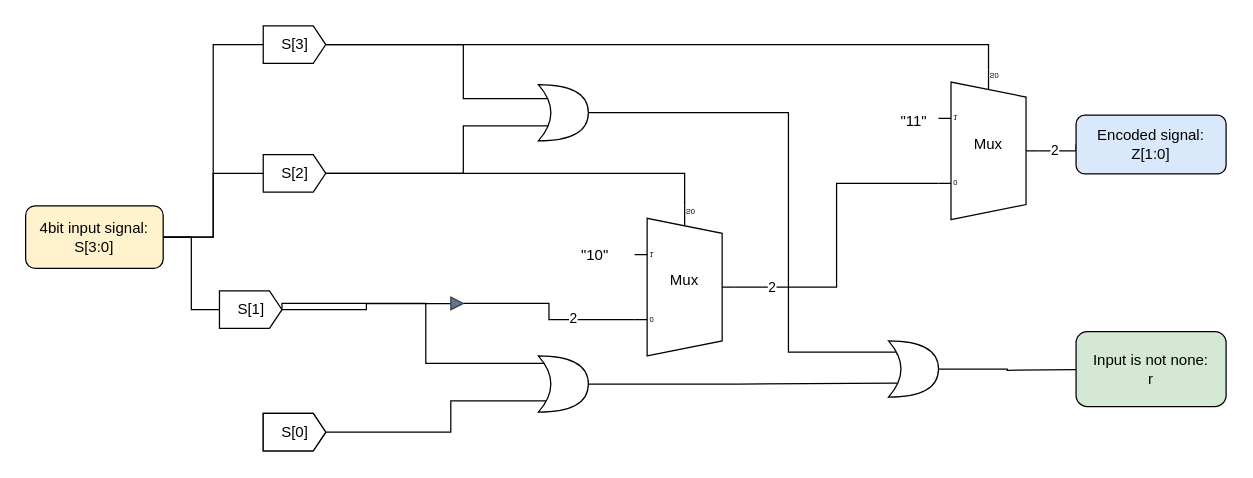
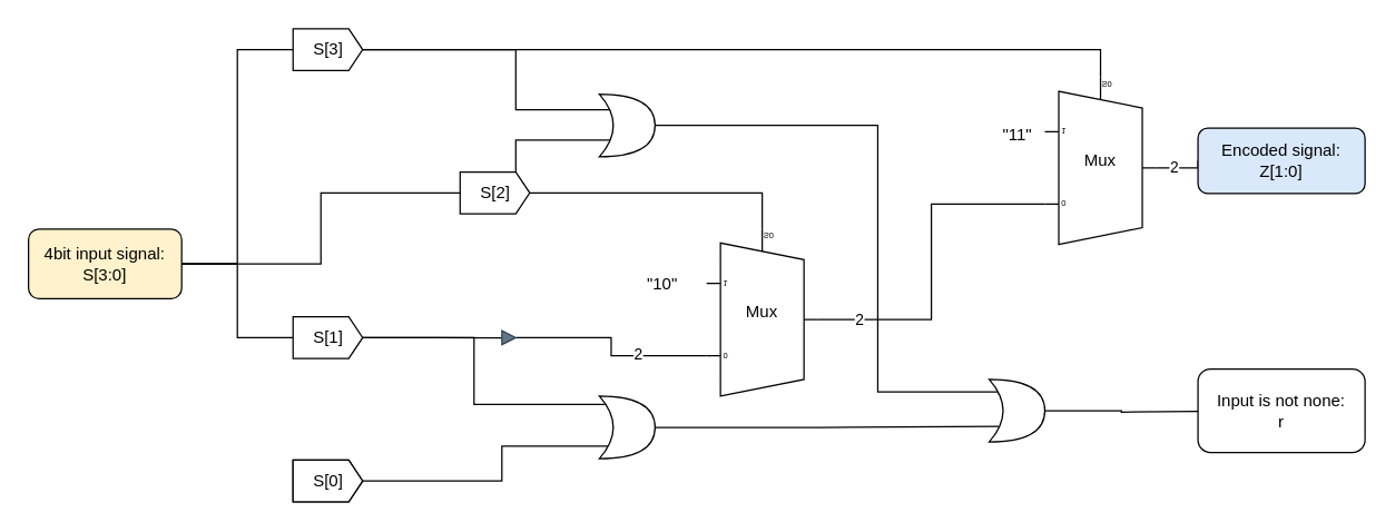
  <mxCell id="0" />
  <mxCell id="1" parent="0" />
  <mxCell id="2" style="edgeStyle=orthogonalEdgeStyle;rounded=0;orthogonalLoop=1;jettySize=auto;html=1;exitX=1;exitY=0.5;exitDx=0;exitDy=0;entryX=0;entryY=0.5;entryDx=0;entryDy=0;entryPerimeter=0;endArrow=none;endFill=0;" edge="1" parent="1" source="5" target="18"><mxGeometry relative="1" as="geometry" /></mxCell>
  <mxCell id="3" style="edgeStyle=orthogonalEdgeStyle;rounded=0;orthogonalLoop=1;jettySize=auto;html=1;exitX=1;exitY=0.5;exitDx=0;exitDy=0;entryX=0;entryY=0.5;entryDx=0;entryDy=0;entryPerimeter=0;endArrow=none;endFill=0;" edge="1" parent="1" source="5" target="21"><mxGeometry relative="1" as="geometry" /></mxCell>
  <mxCell id="4" style="edgeStyle=orthogonalEdgeStyle;rounded=0;orthogonalLoop=1;jettySize=auto;html=1;exitX=1;exitY=0.5;exitDx=0;exitDy=0;entryX=0;entryY=0.5;entryDx=0;entryDy=0;entryPerimeter=0;endArrow=none;endFill=0;" edge="1" parent="1" source="5" target="12"><mxGeometry relative="1" as="geometry" /></mxCell>
  <mxCell id="5" value="4bit input signal:&lt;br&gt;S[3:0]" style="rounded=1;whiteSpace=wrap;html=1;fillColor=#fff2cc;" vertex="1" parent="1"><mxGeometry x="20" y="164" width="110" height="50" as="geometry" /></mxCell>
  <mxCell id="6" style="edgeStyle=orthogonalEdgeStyle;rounded=0;orthogonalLoop=1;jettySize=auto;html=1;exitX=1;exitY=0.5;exitDx=0;exitDy=-5;exitPerimeter=0;entryX=0;entryY=0.5;entryDx=0;entryDy=0;endArrow=none;endFill=0;" edge="1" parent="1" source="8" target="33"><mxGeometry relative="1" as="geometry" /></mxCell>
  <mxCell id="7" value="2" style="edgeLabel;html=1;align=center;verticalAlign=middle;resizable=0;points=[];" vertex="1" connectable="0" parent="6"><mxGeometry x="-0.338" y="1" relative="1" as="geometry"><mxPoint as="offset" /></mxGeometry></mxCell>
  <mxCell id="8" value="Mux" style="shadow=0;dashed=0;align=center;html=1;strokeWidth=1;shape=mxgraph.electrical.abstract.mux2;whiteSpace=wrap;flipV=1;" vertex="1" parent="1"><mxGeometry x="750" y="55" width="80" height="120" as="geometry" /></mxCell>
  <mxCell id="9" style="edgeStyle=orthogonalEdgeStyle;rounded=0;orthogonalLoop=1;jettySize=auto;html=1;exitX=1;exitY=0.5;exitDx=0;exitDy=0;exitPerimeter=0;entryX=0;entryY=0.217;entryDx=0;entryDy=3;entryPerimeter=0;endArrow=none;endFill=0;" edge="1" parent="1" source="36" target="24"><mxGeometry relative="1" as="geometry" /></mxCell>
  <mxCell id="10" value="2" style="edgeLabel;html=1;align=center;verticalAlign=middle;resizable=0;points=[];" vertex="1" connectable="0" parent="9"><mxGeometry x="0.342" y="1" relative="1" as="geometry"><mxPoint as="offset" /></mxGeometry></mxCell>
  <mxCell id="11" style="edgeStyle=orthogonalEdgeStyle;rounded=0;orthogonalLoop=1;jettySize=auto;html=1;exitX=1;exitY=0.5;exitDx=0;exitDy=0;exitPerimeter=0;entryX=0.25;entryY=0.5;entryDx=0;entryDy=0;entryPerimeter=0;endArrow=none;endFill=0;" edge="1" parent="1" source="12" target="30"><mxGeometry relative="1" as="geometry"><Array as="points"><mxPoint x="340" y="242" /><mxPoint x="340" y="290" /><mxPoint x="440" y="290" /></Array></mxGeometry></mxCell>
- <mxCell id="12" value="S[1]" style="html=1;shadow=0;dashed=0;align=center;verticalAlign=middle;shape=mxgraph.arrows2.arrow;dy=0;dx=10;notch=0;" vertex="1" parent="1"><mxGeometry x="175" y="232" width="50" height="30" as="geometry" /></mxCell>
+ <mxCell id="12" value="S[1]" style="html=1;shadow=0;dashed=0;align=center;verticalAlign=middle;shape=mxgraph.arrows2.arrow;dy=0;dx=10;notch=0;" vertex="1" parent="1"><mxGeometry x="210" y="227" width="50" height="30" as="geometry" /></mxCell>
  <mxCell id="13" value="S[3]" style="html=1;shadow=0;dashed=0;align=center;verticalAlign=middle;shape=mxgraph.arrows2.arrow;dy=0;dx=10;notch=0;" vertex="1" parent="1"><mxGeometry x="210" y="330" width="50" height="30" as="geometry" /></mxCell>
  <mxCell id="14" style="edgeStyle=orthogonalEdgeStyle;rounded=0;orthogonalLoop=1;jettySize=auto;html=1;exitX=1;exitY=0.5;exitDx=0;exitDy=0;exitPerimeter=0;endArrow=none;endFill=0;" edge="1" parent="1" source="15"><mxGeometry relative="1" as="geometry"><mxPoint x="440" y="320" as="targetPoint" /><Array as="points"><mxPoint x="360" y="345" /><mxPoint x="360" y="320" /></Array></mxGeometry></mxCell>
  <mxCell id="15" value="S[0]" style="html=1;shadow=0;dashed=0;align=center;verticalAlign=middle;shape=mxgraph.arrows2.arrow;dy=0;dx=10;notch=0;" vertex="1" parent="1"><mxGeometry x="210" y="330" width="50" height="30" as="geometry" /></mxCell>
  <mxCell id="16" style="edgeStyle=orthogonalEdgeStyle;rounded=0;orthogonalLoop=1;jettySize=auto;html=1;exitX=1;exitY=0.5;exitDx=0;exitDy=0;exitPerimeter=0;entryX=0.375;entryY=1;entryDx=10;entryDy=0;entryPerimeter=0;endArrow=none;endFill=0;" edge="1" parent="1" source="18" target="8"><mxGeometry relative="1" as="geometry" /></mxCell>
  <mxCell id="17" style="edgeStyle=orthogonalEdgeStyle;rounded=0;orthogonalLoop=1;jettySize=auto;html=1;exitX=1;exitY=0.5;exitDx=0;exitDy=0;exitPerimeter=0;entryX=0.175;entryY=0.25;entryDx=0;entryDy=0;entryPerimeter=0;endArrow=none;endFill=0;" edge="1" parent="1" source="18" target="28"><mxGeometry relative="1" as="geometry"><Array as="points"><mxPoint x="370" y="35" /><mxPoint x="370" y="78" /></Array></mxGeometry></mxCell>
  <mxCell id="18" value="S[3]" style="html=1;shadow=0;dashed=0;align=center;verticalAlign=middle;shape=mxgraph.arrows2.arrow;dy=0;dx=10;notch=0;" vertex="1" parent="1"><mxGeometry x="210" y="20" width="50" height="30" as="geometry" /></mxCell>
  <mxCell id="19" style="edgeStyle=orthogonalEdgeStyle;rounded=0;orthogonalLoop=1;jettySize=auto;html=1;exitX=1;exitY=0.5;exitDx=0;exitDy=0;exitPerimeter=0;entryX=0.375;entryY=1;entryDx=10;entryDy=0;entryPerimeter=0;endArrow=none;endFill=0;" edge="1" parent="1" source="21" target="24"><mxGeometry relative="1" as="geometry" /></mxCell>
  <mxCell id="20" style="edgeStyle=orthogonalEdgeStyle;rounded=0;orthogonalLoop=1;jettySize=auto;html=1;exitX=1;exitY=0.5;exitDx=0;exitDy=0;exitPerimeter=0;entryX=0.25;entryY=0.5;entryDx=0;entryDy=0;entryPerimeter=0;endArrow=none;endFill=0;" edge="1" parent="1" source="21" target="28"><mxGeometry relative="1" as="geometry"><Array as="points"><mxPoint x="370" y="138" /><mxPoint x="370" y="100" /><mxPoint x="440" y="100" /></Array></mxGeometry></mxCell>
- <mxCell id="21" value="S[2]" style="html=1;shadow=0;dashed=0;align=center;verticalAlign=middle;shape=mxgraph.arrows2.arrow;dy=0;dx=10;notch=0;" vertex="1" parent="1"><mxGeometry x="210" y="123" width="50" height="30" as="geometry" /></mxCell>
+ <mxCell id="21" value="S[2]" style="html=1;shadow=0;dashed=0;align=center;verticalAlign=middle;shape=mxgraph.arrows2.arrow;dy=0;dx=10;notch=0;" vertex="1" parent="1"><mxGeometry x="330" y="123" width="50" height="30" as="geometry" /></mxCell>
  <mxCell id="22" style="edgeStyle=orthogonalEdgeStyle;rounded=0;orthogonalLoop=1;jettySize=auto;html=1;exitX=1;exitY=0.5;exitDx=0;exitDy=-5;exitPerimeter=0;entryX=0;entryY=0.217;entryDx=0;entryDy=3;entryPerimeter=0;endArrow=none;endFill=0;" edge="1" parent="1" source="24" target="8"><mxGeometry relative="1" as="geometry" /></mxCell>
  <mxCell id="23" value="2" style="edgeLabel;html=1;align=center;verticalAlign=middle;resizable=0;points=[];" vertex="1" connectable="0" parent="22"><mxGeometry x="-0.767" y="1" relative="1" as="geometry"><mxPoint as="offset" /></mxGeometry></mxCell>
  <mxCell id="24" value="Mux" style="shadow=0;dashed=0;align=center;html=1;strokeWidth=1;shape=mxgraph.electrical.abstract.mux2;whiteSpace=wrap;flipV=1;" vertex="1" parent="1"><mxGeometry x="507" y="164" width="80" height="120" as="geometry" /></mxCell>
  <mxCell id="25" value="&quot;10&quot;" style="text;html=1;align=center;verticalAlign=middle;resizable=0;points=[];autosize=1;strokeColor=none;fillColor=none;" vertex="1" parent="1"><mxGeometry x="450" y="189" width="50" height="30" as="geometry" /></mxCell>
  <mxCell id="26" value="&quot;11&quot;" style="text;html=1;align=center;verticalAlign=middle;resizable=0;points=[];autosize=1;strokeColor=none;fillColor=none;" vertex="1" parent="1"><mxGeometry x="710" y="82" width="40" height="30" as="geometry" /></mxCell>
  <mxCell id="27" style="edgeStyle=orthogonalEdgeStyle;rounded=0;orthogonalLoop=1;jettySize=auto;html=1;exitX=1;exitY=0.5;exitDx=0;exitDy=0;exitPerimeter=0;entryX=0.175;entryY=0.25;entryDx=0;entryDy=0;entryPerimeter=0;endArrow=none;endFill=0;" edge="1" parent="1" source="28" target="32"><mxGeometry relative="1" as="geometry"><Array as="points"><mxPoint x="630" y="90" /><mxPoint x="630" y="281" /></Array></mxGeometry></mxCell>
  <mxCell id="28" value="" style="shape=xor;whiteSpace=wrap;html=1;" vertex="1" parent="1"><mxGeometry x="430" y="67" width="40" height="45" as="geometry" /></mxCell>
  <mxCell id="29" style="edgeStyle=orthogonalEdgeStyle;rounded=0;orthogonalLoop=1;jettySize=auto;html=1;exitX=1;exitY=0.5;exitDx=0;exitDy=0;exitPerimeter=0;entryX=0.175;entryY=0.75;entryDx=0;entryDy=0;entryPerimeter=0;endArrow=none;endFill=0;" edge="1" parent="1" source="30" target="32"><mxGeometry relative="1" as="geometry" /></mxCell>
  <mxCell id="30" value="" style="shape=xor;whiteSpace=wrap;html=1;" vertex="1" parent="1"><mxGeometry x="430" y="284" width="40" height="45" as="geometry" /></mxCell>
  <mxCell id="31" style="edgeStyle=orthogonalEdgeStyle;rounded=0;orthogonalLoop=1;jettySize=auto;html=1;exitX=1;exitY=0.5;exitDx=0;exitDy=0;exitPerimeter=0;endArrow=none;endFill=0;" edge="1" parent="1" source="32"><mxGeometry relative="1" as="geometry"><mxPoint x="860" y="295" as="targetPoint" /></mxGeometry></mxCell>
  <mxCell id="32" value="" style="shape=xor;whiteSpace=wrap;html=1;" vertex="1" parent="1"><mxGeometry x="710" y="272" width="40" height="45" as="geometry" /></mxCell>
  <mxCell id="33" value="Encoded signal:&lt;br&gt;Z[1:0]" style="rounded=1;whiteSpace=wrap;html=1;fillColor=#dae8fc;" vertex="1" parent="1"><mxGeometry x="860" y="91.5" width="120" height="47" as="geometry" /></mxCell>
- <mxCell id="34" value="Input is not none:&lt;br&gt;r" style="rounded=1;whiteSpace=wrap;html=1;fillColor=#d5e8d4;" vertex="1" parent="1"><mxGeometry x="860" y="264.5" width="120" height="60" as="geometry" /></mxCell>
+ <mxCell id="34" value="Input is not none:&lt;br&gt;r" style="rounded=1;whiteSpace=wrap;html=1;" vertex="1" parent="1"><mxGeometry x="860" y="264.5" width="120" height="60" as="geometry" /></mxCell>
  <mxCell id="35" value="" style="edgeStyle=orthogonalEdgeStyle;rounded=0;orthogonalLoop=1;jettySize=auto;html=1;exitX=1;exitY=0.5;exitDx=0;exitDy=0;exitPerimeter=0;entryX=0;entryY=0.217;entryDx=0;entryDy=3;entryPerimeter=0;endArrow=none;endFill=0;" edge="1" parent="1" source="12" target="36"><mxGeometry relative="1" as="geometry"><mxPoint x="260" y="242" as="sourcePoint" /><mxPoint x="507" y="255" as="targetPoint" /></mxGeometry></mxCell>
  <mxCell id="36" value="" style="triangle;whiteSpace=wrap;html=1;fillColor=#647687;fontColor=#ffffff;strokeColor=#314354;" vertex="1" parent="1"><mxGeometry x="360" y="237" width="10" height="10" as="geometry" /></mxCell>
